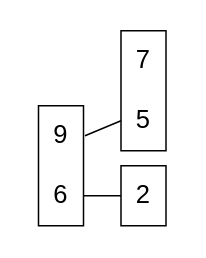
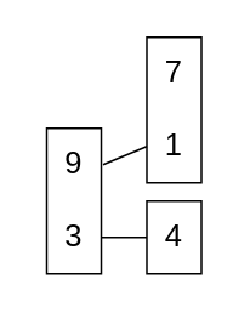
  <mxCell id="0" />
  <mxCell id="1" parent="0" />
  <mxCell id="2" value="" style="rounded=0;whiteSpace=wrap;html=1;" vertex="1" parent="1"><mxGeometry x="25" y="70" width="30" height="80" as="geometry" /></mxCell>
  <mxCell id="3" value="9" style="text;html=1;strokeColor=none;fillColor=none;align=center;verticalAlign=middle;whiteSpace=wrap;rounded=0;fontSize=17;" vertex="1" parent="1"><mxGeometry x="20" y="80" width="40" height="20" as="geometry" /></mxCell>
- <mxCell id="4" value="6" style="text;html=1;strokeColor=none;fillColor=none;align=center;verticalAlign=middle;whiteSpace=wrap;rounded=0;fontSize=17;" vertex="1" parent="1"><mxGeometry x="20" y="120" width="40" height="20" as="geometry" /></mxCell>
+ <mxCell id="4" value="3" style="text;html=1;strokeColor=none;fillColor=none;align=center;verticalAlign=middle;whiteSpace=wrap;rounded=0;fontSize=17;" vertex="1" parent="1"><mxGeometry x="20" y="120" width="40" height="20" as="geometry" /></mxCell>
  <mxCell id="5" value="" style="rounded=0;whiteSpace=wrap;html=1;" vertex="1" parent="1"><mxGeometry x="80" y="20" width="30" height="80" as="geometry" /></mxCell>
  <mxCell id="6" value="7" style="text;html=1;strokeColor=none;fillColor=none;align=center;verticalAlign=middle;whiteSpace=wrap;rounded=0;fontSize=17;" vertex="1" parent="1"><mxGeometry x="75" y="30" width="40" height="20" as="geometry" /></mxCell>
- <mxCell id="7" value="5" style="text;html=1;strokeColor=none;fillColor=none;align=center;verticalAlign=middle;whiteSpace=wrap;rounded=0;fontSize=17;" vertex="1" parent="1"><mxGeometry x="75" y="70" width="40" height="20" as="geometry" /></mxCell>
+ <mxCell id="7" value="1" style="text;html=1;strokeColor=none;fillColor=none;align=center;verticalAlign=middle;whiteSpace=wrap;rounded=0;fontSize=17;" vertex="1" parent="1"><mxGeometry x="75" y="70" width="40" height="20" as="geometry" /></mxCell>
  <mxCell id="8" value="" style="rounded=0;whiteSpace=wrap;html=1;" vertex="1" parent="1"><mxGeometry x="80" y="110" width="30" height="40" as="geometry" /></mxCell>
- <mxCell id="9" value="2" style="text;html=1;strokeColor=none;fillColor=none;align=center;verticalAlign=middle;whiteSpace=wrap;rounded=0;fontSize=17;" vertex="1" parent="1"><mxGeometry x="75" y="120" width="40" height="20" as="geometry" /></mxCell>
+ <mxCell id="9" value="4" style="text;html=1;strokeColor=none;fillColor=none;align=center;verticalAlign=middle;whiteSpace=wrap;rounded=0;fontSize=17;" vertex="1" parent="1"><mxGeometry x="75" y="120" width="40" height="20" as="geometry" /></mxCell>
  <mxCell id="10" value="" style="endArrow=none;html=1;fontSize=17;entryX=0;entryY=0.75;entryDx=0;entryDy=0;" edge="1" parent="1" target="5"><mxGeometry width="50" height="50" relative="1" as="geometry"><mxPoint x="56" y="90" as="sourcePoint" /><mxPoint x="80" y="60" as="targetPoint" /></mxGeometry></mxCell>
  <mxCell id="11" value="" style="endArrow=none;html=1;fontSize=17;exitX=0;exitY=0.5;exitDx=0;exitDy=0;entryX=1;entryY=0.75;entryDx=0;entryDy=0;" edge="1" parent="1" source="8" target="2"><mxGeometry width="50" height="50" relative="1" as="geometry"><mxPoint x="-25" y="300" as="sourcePoint" /><mxPoint x="115" y="310" as="targetPoint" /></mxGeometry></mxCell>
